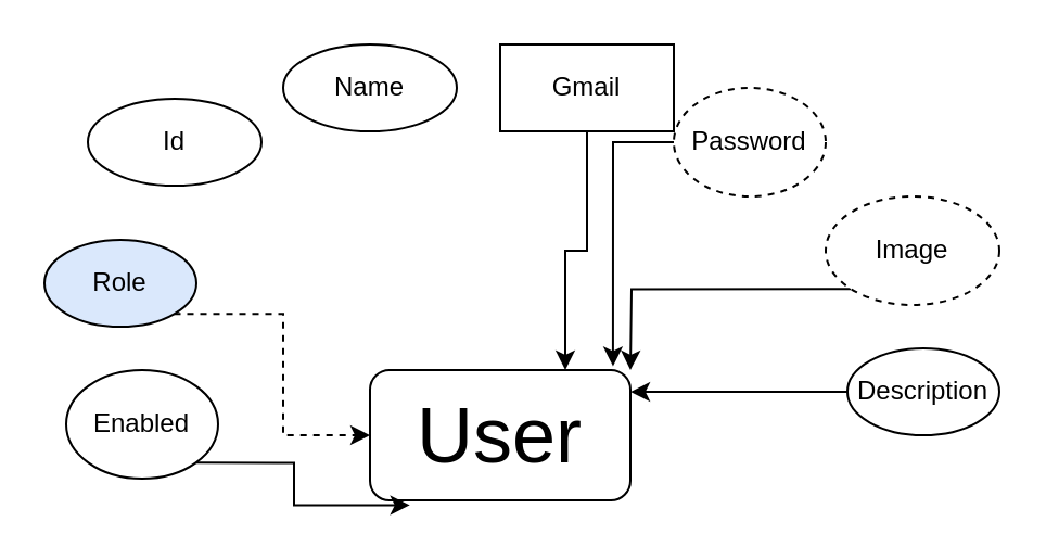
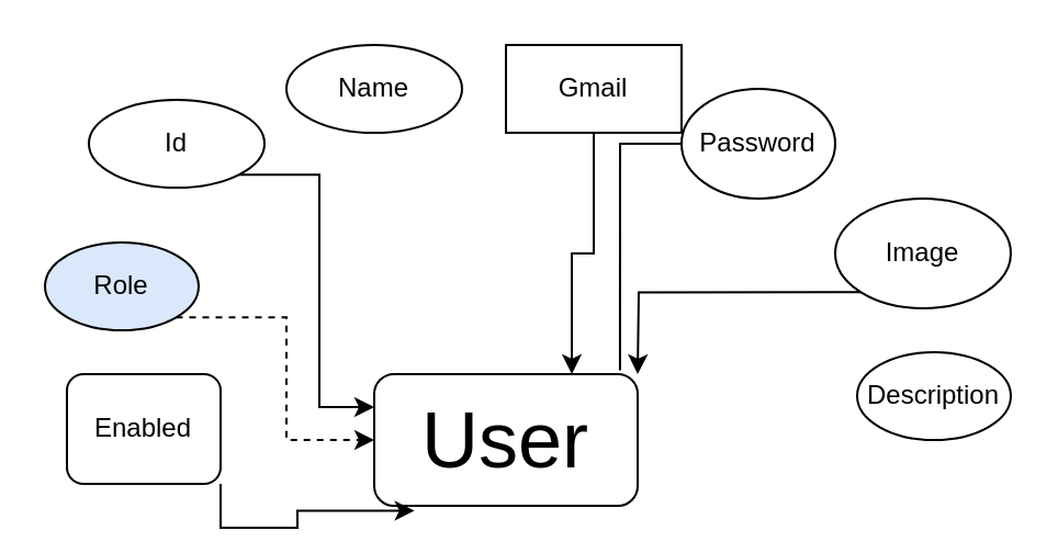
  <mxCell id="0" />
  <mxCell id="1" parent="0" />
  <mxCell id="2" value="&lt;font style=&quot;font-size: 36px&quot;&gt;User&lt;/font&gt;" style="rounded=1;whiteSpace=wrap;html=1;" vertex="1" parent="1"><mxGeometry x="170" y="170" width="120" height="60" as="geometry" /></mxCell>
+ <mxCell id="3" style="edgeStyle=orthogonalEdgeStyle;rounded=0;orthogonalLoop=1;jettySize=auto;html=1;exitX=1;exitY=1;exitDx=0;exitDy=0;entryX=0;entryY=0.25;entryDx=0;entryDy=0;" edge="1" parent="1" source="4" target="2"><mxGeometry relative="1" as="geometry" /></mxCell>
  <mxCell id="4" value="Id" style="ellipse;whiteSpace=wrap;html=1;" vertex="1" parent="1"><mxGeometry x="40" y="45" width="80" height="40" as="geometry" /></mxCell>
  <mxCell id="5" value="Name" style="ellipse;whiteSpace=wrap;html=1;" vertex="1" parent="1"><mxGeometry x="130" y="20" width="80" height="40" as="geometry" /></mxCell>
  <mxCell id="6" style="edgeStyle=orthogonalEdgeStyle;rounded=0;orthogonalLoop=1;jettySize=auto;html=1;exitX=0.5;exitY=1;exitDx=0;exitDy=0;entryX=0.75;entryY=0;entryDx=0;entryDy=0;" edge="1" parent="1" source="7" target="2"><mxGeometry relative="1" as="geometry" /></mxCell>
  <mxCell id="7" value="Gmail" style="whiteSpace=wrap;html=1;rounded=0;" vertex="1" parent="1"><mxGeometry x="230" y="20" width="80" height="40" as="geometry" /></mxCell>
- <mxCell id="8" style="edgeStyle=orthogonalEdgeStyle;rounded=0;orthogonalLoop=1;jettySize=auto;html=1;entryX=0.933;entryY=-0.03;entryDx=0;entryDy=0;entryPerimeter=0;" edge="1" parent="1" source="9" target="2"><mxGeometry relative="1" as="geometry" /></mxCell>
- <mxCell id="9" value="Password" style="ellipse;whiteSpace=wrap;html=1;dashed=1;" vertex="1" parent="1"><mxGeometry x="310" y="40" width="70" height="50" as="geometry" /></mxCell>
+ <mxCell id="8" style="edgeStyle=orthogonalEdgeStyle;rounded=0;orthogonalLoop=1;jettySize=auto;html=1;entryX=0.933;entryY=-0.03;entryDx=0;entryDy=0;entryPerimeter=0;endArrow=none;" edge="1" parent="1" source="9" target="2"><mxGeometry relative="1" as="geometry" /></mxCell>
+ <mxCell id="9" value="Password" style="ellipse;whiteSpace=wrap;html=1;" vertex="1" parent="1"><mxGeometry x="310" y="40" width="70" height="50" as="geometry" /></mxCell>
  <mxCell id="10" style="edgeStyle=orthogonalEdgeStyle;rounded=0;orthogonalLoop=1;jettySize=auto;html=1;exitX=0;exitY=1;exitDx=0;exitDy=0;" edge="1" parent="1" source="11"><mxGeometry relative="1" as="geometry"><mxPoint x="290" y="170" as="targetPoint" /></mxGeometry></mxCell>
- <mxCell id="11" value="Image" style="ellipse;whiteSpace=wrap;html=1;dashed=1;" vertex="1" parent="1"><mxGeometry x="380" y="90" width="80" height="50" as="geometry" /></mxCell>
+ <mxCell id="11" value="Image" style="ellipse;whiteSpace=wrap;html=1;" vertex="1" parent="1"><mxGeometry x="380" y="90" width="80" height="50" as="geometry" /></mxCell>
  <mxCell id="12" style="edgeStyle=orthogonalEdgeStyle;rounded=0;orthogonalLoop=1;jettySize=auto;html=1;exitX=1;exitY=1;exitDx=0;exitDy=0;entryX=0;entryY=0.5;entryDx=0;entryDy=0;dashed=1;" edge="1" parent="1" source="13" target="2"><mxGeometry relative="1" as="geometry" /></mxCell>
  <mxCell id="13" value="Role" style="ellipse;whiteSpace=wrap;html=1;fillColor=#dae8fc;" vertex="1" parent="1"><mxGeometry x="20" y="110" width="70" height="40" as="geometry" /></mxCell>
- <mxCell id="14" style="edgeStyle=orthogonalEdgeStyle;rounded=0;orthogonalLoop=1;jettySize=auto;html=1;entryX=1;entryY=0.167;entryDx=0;entryDy=0;entryPerimeter=0;" edge="1" parent="1" source="15" target="2"><mxGeometry relative="1" as="geometry"><mxPoint x="300" y="180" as="targetPoint" /></mxGeometry></mxCell>
  <mxCell id="15" value="Description" style="ellipse;whiteSpace=wrap;html=1;" vertex="1" parent="1"><mxGeometry x="390" y="160" width="70" height="40" as="geometry" /></mxCell>
  <mxCell id="16" style="edgeStyle=orthogonalEdgeStyle;rounded=0;orthogonalLoop=1;jettySize=auto;html=1;exitX=1;exitY=1;exitDx=0;exitDy=0;entryX=0.153;entryY=1.037;entryDx=0;entryDy=0;entryPerimeter=0;" edge="1" parent="1" source="17" target="2"><mxGeometry relative="1" as="geometry" /></mxCell>
- <mxCell id="17" value="Enabled" style="ellipse;whiteSpace=wrap;html=1;" vertex="1" parent="1"><mxGeometry x="30" y="170" width="70" height="50" as="geometry" /></mxCell>
+ <mxCell id="17" value="Enabled" style="whiteSpace=wrap;html=1;rounded=1;" vertex="1" parent="1"><mxGeometry x="30" y="170" width="70" height="50" as="geometry" /></mxCell>
